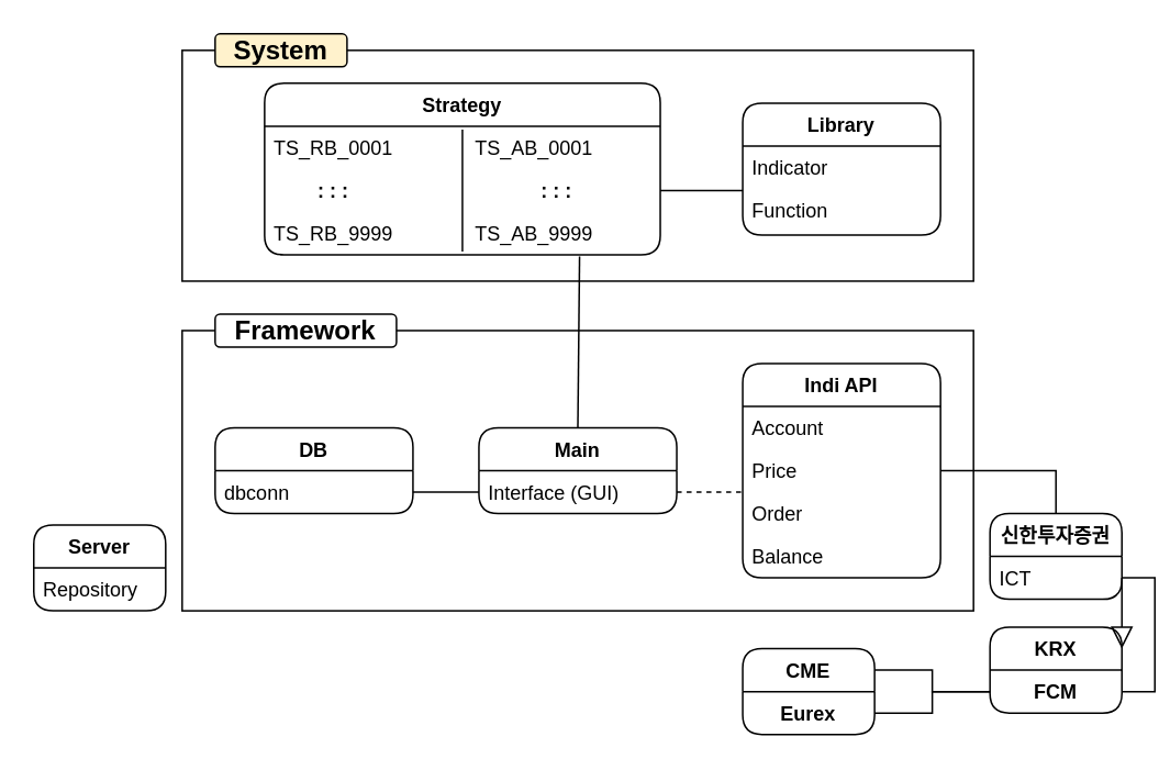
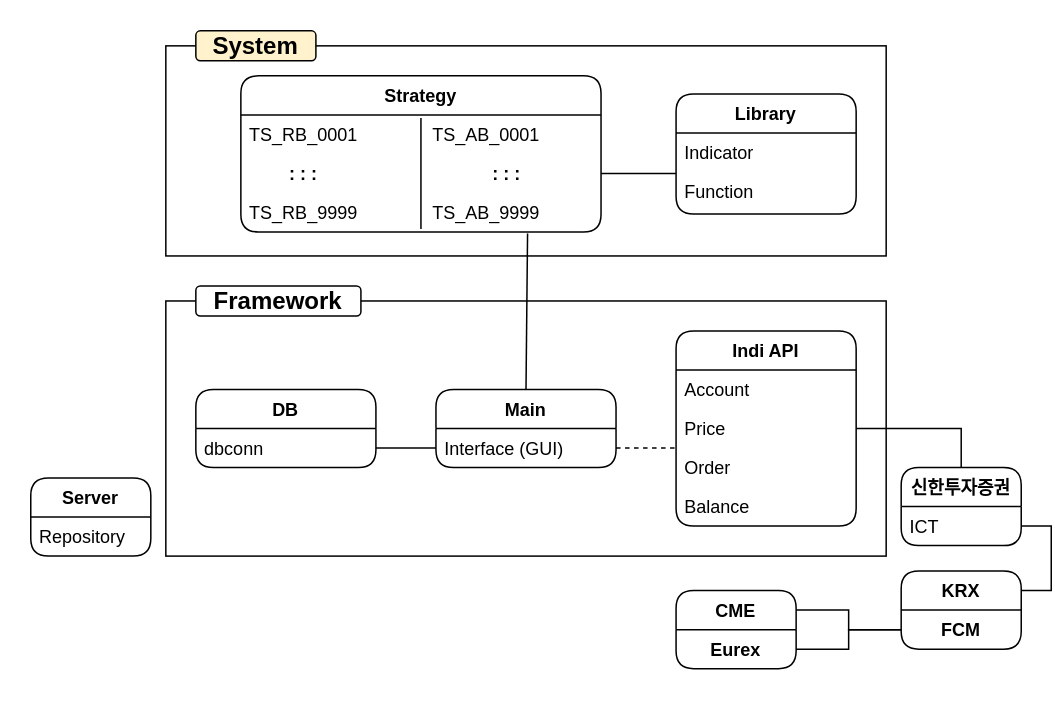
  <mxCell id="0" />
  <mxCell id="1" parent="0" />
  <mxCell id="2" value="" style="rounded=0;whiteSpace=wrap;html=1;fontSize=16;" vertex="1" parent="1"><mxGeometry x="110" y="30" width="480" height="140" as="geometry" /></mxCell>
  <mxCell id="3" value="" style="rounded=0;whiteSpace=wrap;html=1;fontSize=16;" vertex="1" parent="1"><mxGeometry x="110" y="200" width="480" height="170" as="geometry" /></mxCell>
  <mxCell id="4" value="" style="rounded=0;orthogonalLoop=1;jettySize=auto;html=1;fontSize=12;endArrow=none;startSize=14;endSize=14;entryX=0.5;entryY=0;entryDx=0;entryDy=0;exitX=0.796;exitY=1.038;exitDx=0;exitDy=0;exitPerimeter=0;endFill=0;" edge="1" parent="1" source="25" target="13"><mxGeometry relative="1" as="geometry" /></mxCell>
  <mxCell id="5" value="Indi API" style="swimlane;fontStyle=1;align=center;verticalAlign=top;childLayout=stackLayout;horizontal=1;startSize=26;horizontalStack=0;resizeParent=1;resizeLast=0;collapsible=1;marginBottom=0;rounded=1;shadow=0;strokeWidth=1;" parent="1" vertex="1"><mxGeometry x="450" y="220" width="120" height="130" as="geometry"><mxRectangle x="480" y="360" width="120" height="26" as="alternateBounds" /></mxGeometry></mxCell>
  <mxCell id="6" value="Account" style="text;align=left;verticalAlign=top;spacingLeft=4;spacingRight=4;overflow=hidden;rotatable=0;points=[[0,0.5],[1,0.5]];portConstraint=eastwest;rounded=1;" parent="5" vertex="1"><mxGeometry y="26" width="120" height="26" as="geometry" /></mxCell>
  <mxCell id="7" value="Price" style="text;align=left;verticalAlign=top;spacingLeft=4;spacingRight=4;overflow=hidden;rotatable=0;points=[[0,0.5],[1,0.5]];portConstraint=eastwest;rounded=1;shadow=0;html=0;" parent="5" vertex="1"><mxGeometry y="52" width="120" height="26" as="geometry" /></mxCell>
  <mxCell id="8" value="Order" style="text;align=left;verticalAlign=top;spacingLeft=4;spacingRight=4;overflow=hidden;rotatable=0;points=[[0,0.5],[1,0.5]];portConstraint=eastwest;rounded=1;shadow=0;html=0;" parent="5" vertex="1"><mxGeometry y="78" width="120" height="26" as="geometry" /></mxCell>
  <mxCell id="9" value="Balance" style="text;align=left;verticalAlign=top;spacingLeft=4;spacingRight=4;overflow=hidden;rotatable=0;points=[[0,0.5],[1,0.5]];portConstraint=eastwest;rounded=1;" parent="5" vertex="1"><mxGeometry y="104" width="120" height="26" as="geometry" /></mxCell>
  <mxCell id="10" value="DB" style="swimlane;fontStyle=1;align=center;verticalAlign=top;childLayout=stackLayout;horizontal=1;startSize=26;horizontalStack=0;resizeParent=1;resizeLast=0;collapsible=1;marginBottom=0;rounded=1;shadow=0;strokeWidth=1;" parent="1" vertex="1"><mxGeometry x="130" y="259" width="120" height="52" as="geometry"><mxRectangle x="160" y="359" width="120" height="26" as="alternateBounds" /></mxGeometry></mxCell>
  <mxCell id="11" value="dbconn" style="text;align=left;verticalAlign=top;spacingLeft=4;spacingRight=4;overflow=hidden;rotatable=0;points=[[0,0.5],[1,0.5]];portConstraint=eastwest;rounded=1;" parent="10" vertex="1"><mxGeometry y="26" width="120" height="26" as="geometry" /></mxCell>
  <mxCell id="12" value="" style="endArrow=none;endSize=10;endFill=0;shadow=0;strokeWidth=1;rounded=1;edgeStyle=elbowEdgeStyle;elbow=vertical;exitX=0;exitY=0.5;exitDx=0;exitDy=0;entryX=1;entryY=0.5;entryDx=0;entryDy=0;" parent="1" source="14" target="11" edge="1"><mxGeometry width="160" relative="1" as="geometry"><mxPoint x="290" y="320" as="sourcePoint" /><mxPoint x="250" y="290" as="targetPoint" /><Array as="points" /></mxGeometry></mxCell>
  <mxCell id="13" value="Main" style="swimlane;fontStyle=1;align=center;verticalAlign=top;childLayout=stackLayout;horizontal=1;startSize=26;horizontalStack=0;resizeParent=1;resizeLast=0;collapsible=1;marginBottom=0;rounded=1;shadow=0;strokeWidth=1;swimlaneLine=1;" parent="1" vertex="1"><mxGeometry x="290" y="259" width="120" height="52" as="geometry"><mxRectangle x="320" y="360" width="120" height="26" as="alternateBounds" /></mxGeometry></mxCell>
  <mxCell id="14" value="Interface (GUI)" style="text;align=left;verticalAlign=top;spacingLeft=4;spacingRight=4;overflow=hidden;rotatable=0;points=[[0,0.5],[1,0.5]];portConstraint=eastwest;rounded=1;" parent="13" vertex="1"><mxGeometry y="26" width="120" height="26" as="geometry" /></mxCell>
  <mxCell id="15" value="" style="endArrow=none;endSize=10;endFill=0;shadow=0;strokeWidth=1;rounded=1;edgeStyle=elbowEdgeStyle;elbow=vertical;exitX=1;exitY=0.5;exitDx=0;exitDy=0;dashed=1;" parent="1" source="14" target="5" edge="1"><mxGeometry width="160" relative="1" as="geometry"><mxPoint x="180" y="233" as="sourcePoint" /><mxPoint x="280" y="131" as="targetPoint" /></mxGeometry></mxCell>
  <mxCell id="16" value="Library" style="swimlane;fontStyle=1;align=center;verticalAlign=top;childLayout=stackLayout;horizontal=1;startSize=26;horizontalStack=0;resizeParent=1;resizeLast=0;collapsible=1;marginBottom=0;rounded=1;shadow=0;strokeWidth=1;" vertex="1" parent="1"><mxGeometry x="450" y="62" width="120" height="80" as="geometry"><mxRectangle x="480" y="120" width="120" height="26" as="alternateBounds" /></mxGeometry></mxCell>
  <mxCell id="17" value="Indicator" style="text;align=left;verticalAlign=top;spacingLeft=4;spacingRight=4;overflow=hidden;rotatable=0;points=[[0,0.5],[1,0.5]];portConstraint=eastwest;rounded=1;" vertex="1" parent="16"><mxGeometry y="26" width="120" height="26" as="geometry" /></mxCell>
  <mxCell id="18" value="Function" style="text;align=left;verticalAlign=top;spacingLeft=4;spacingRight=4;overflow=hidden;rotatable=0;points=[[0,0.5],[1,0.5]];portConstraint=eastwest;rounded=1;shadow=0;html=0;fontStyle=0" vertex="1" parent="16"><mxGeometry y="52" width="120" height="26" as="geometry" /></mxCell>
  <mxCell id="19" value="Server" style="swimlane;fontStyle=1;align=center;verticalAlign=top;childLayout=stackLayout;horizontal=1;startSize=26;horizontalStack=0;resizeParent=1;resizeLast=0;collapsible=1;marginBottom=0;rounded=1;shadow=0;strokeWidth=1;" vertex="1" parent="1"><mxGeometry x="20" y="318" width="80" height="52" as="geometry"><mxRectangle x="40" y="458" width="80" height="26" as="alternateBounds" /></mxGeometry></mxCell>
  <mxCell id="20" value="Repository" style="text;align=left;verticalAlign=top;spacingLeft=4;spacingRight=4;overflow=hidden;rotatable=0;points=[[0,0.5],[1,0.5]];portConstraint=eastwest;rounded=1;" vertex="1" parent="19"><mxGeometry y="26" width="80" height="26" as="geometry" /></mxCell>
  <mxCell id="21" value="" style="group" vertex="1" connectable="0" parent="1"><mxGeometry x="160" y="50" width="240" height="104" as="geometry" /></mxCell>
  <mxCell id="22" value="Strategy" style="swimlane;fontStyle=1;align=center;verticalAlign=top;childLayout=stackLayout;horizontal=1;startSize=26;horizontalStack=0;resizeParent=1;resizeLast=0;collapsible=1;marginBottom=0;rounded=1;shadow=0;strokeWidth=1;" parent="21" vertex="1"><mxGeometry width="240" height="104" as="geometry"><mxRectangle x="160" y="190" width="240" height="26" as="alternateBounds" /></mxGeometry></mxCell>
  <mxCell id="23" value="TS_RB_0001               TS_AB_0001" style="text;align=left;verticalAlign=top;spacingLeft=4;spacingRight=4;overflow=hidden;rotatable=0;points=[[0,0.5],[1,0.5]];portConstraint=eastwest;rounded=1;" parent="22" vertex="1"><mxGeometry y="26" width="240" height="26" as="geometry" /></mxCell>
  <mxCell id="24" value="        : : :                                   : : :" style="text;align=left;verticalAlign=top;spacingLeft=4;spacingRight=4;overflow=hidden;rotatable=0;points=[[0,0.5],[1,0.5]];portConstraint=eastwest;rounded=1;shadow=0;html=0;fontStyle=1" parent="22" vertex="1"><mxGeometry y="52" width="240" height="26" as="geometry" /></mxCell>
  <mxCell id="25" value="TS_RB_9999               TS_AB_9999" style="text;align=left;verticalAlign=top;spacingLeft=4;spacingRight=4;overflow=hidden;rotatable=0;points=[[0,0.5],[1,0.5]];portConstraint=eastwest;rounded=1;shadow=0;html=0;" parent="22" vertex="1"><mxGeometry y="78" width="240" height="26" as="geometry" /></mxCell>
  <mxCell id="26" value="" style="line;html=1;strokeWidth=1;align=left;verticalAlign=middle;spacingTop=-1;spacingLeft=3;spacingRight=3;rotatable=0;labelPosition=right;points=[];portConstraint=eastwest;rounded=1;direction=south;" vertex="1" parent="21"><mxGeometry y="28" width="240" height="74" as="geometry" /></mxCell>
  <mxCell id="27" value="&lt;b&gt;Framework&lt;/b&gt;" style="rounded=1;whiteSpace=wrap;html=1;fontSize=16;" vertex="1" parent="1"><mxGeometry x="130" y="190" width="110" height="20" as="geometry" /></mxCell>
  <mxCell id="28" value="&lt;b&gt;System&lt;/b&gt;" style="rounded=1;whiteSpace=wrap;html=1;fontSize=16;fillColor=#fff2cc;" vertex="1" parent="1"><mxGeometry x="130" y="20" width="80" height="20" as="geometry" /></mxCell>
  <mxCell id="29" style="edgeStyle=none;rounded=0;orthogonalLoop=1;jettySize=auto;html=1;exitX=1;exitY=0.5;exitDx=0;exitDy=0;entryX=0;entryY=1.038;entryDx=0;entryDy=0;fontSize=12;endArrow=none;endFill=0;startSize=14;endSize=11;entryPerimeter=0;" edge="1" parent="1" source="24" target="17"><mxGeometry relative="1" as="geometry" /></mxCell>
  <mxCell id="30" value="신한투자증권" style="swimlane;fontStyle=1;align=center;verticalAlign=top;childLayout=stackLayout;horizontal=1;startSize=26;horizontalStack=0;resizeParent=1;resizeLast=0;collapsible=1;marginBottom=0;rounded=1;shadow=0;strokeWidth=1;" vertex="1" parent="1"><mxGeometry x="600" y="311" width="80" height="52" as="geometry"><mxRectangle x="500" y="520" width="80" height="26" as="alternateBounds" /></mxGeometry></mxCell>
  <mxCell id="31" value="ICT" style="text;align=left;verticalAlign=top;spacingLeft=4;spacingRight=4;overflow=hidden;rotatable=0;points=[[0,0.5],[1,0.5]];portConstraint=eastwest;rounded=1;" vertex="1" parent="30"><mxGeometry y="26" width="80" height="26" as="geometry" /></mxCell>
  <mxCell id="32" value="KRX" style="swimlane;fontStyle=1;align=center;verticalAlign=top;childLayout=stackLayout;horizontal=1;startSize=26;horizontalStack=0;resizeParent=1;resizeLast=0;collapsible=1;marginBottom=0;rounded=1;shadow=0;strokeWidth=1;" vertex="1" parent="1"><mxGeometry x="600" y="380" width="80" height="52" as="geometry"><mxRectangle x="630" y="533" width="80" height="26" as="alternateBounds" /></mxGeometry></mxCell>
  <mxCell id="33" value="FCM" style="text;align=center;verticalAlign=top;spacingLeft=4;spacingRight=4;overflow=hidden;rotatable=0;points=[[0,0.5],[1,0.5]];portConstraint=eastwest;rounded=1;fontStyle=1" vertex="1" parent="32"><mxGeometry y="26" width="80" height="26" as="geometry" /></mxCell>
- <mxCell id="34" style="edgeStyle=orthogonalEdgeStyle;rounded=0;orthogonalLoop=1;jettySize=auto;html=1;exitX=1;exitY=0.5;exitDx=0;exitDy=0;entryX=1;entryY=0.25;entryDx=0;entryDy=0;fontSize=12;endArrow=block;endFill=0;startSize=14;endSize=11;" edge="1" parent="1" source="31" target="32"><mxGeometry relative="1" as="geometry" /></mxCell>
+ <mxCell id="34" style="edgeStyle=orthogonalEdgeStyle;rounded=0;orthogonalLoop=1;jettySize=auto;html=1;exitX=1;exitY=0.5;exitDx=0;exitDy=0;entryX=1;entryY=0.25;entryDx=0;entryDy=0;fontSize=12;endArrow=none;endFill=0;startSize=14;endSize=11;" edge="1" parent="1" source="31" target="32"><mxGeometry relative="1" as="geometry" /></mxCell>
  <mxCell id="35" style="edgeStyle=orthogonalEdgeStyle;rounded=0;orthogonalLoop=1;jettySize=auto;html=1;exitX=1;exitY=0.25;exitDx=0;exitDy=0;entryX=0;entryY=0.5;entryDx=0;entryDy=0;fontSize=12;endArrow=none;endFill=0;startSize=14;endSize=11;" edge="1" parent="1" source="36" target="33"><mxGeometry relative="1" as="geometry" /></mxCell>
  <mxCell id="36" value="CME" style="swimlane;fontStyle=1;align=center;verticalAlign=top;childLayout=stackLayout;horizontal=1;startSize=26;horizontalStack=0;resizeParent=1;resizeLast=0;collapsible=1;marginBottom=0;rounded=1;shadow=0;strokeWidth=1;" vertex="1" parent="1"><mxGeometry x="450" y="393" width="80" height="52" as="geometry"><mxRectangle x="500" y="520" width="80" height="26" as="alternateBounds" /></mxGeometry></mxCell>
  <mxCell id="37" value="Eurex" style="text;align=center;verticalAlign=top;spacingLeft=4;spacingRight=4;overflow=hidden;rotatable=0;points=[[0,0.5],[1,0.5]];portConstraint=eastwest;rounded=1;fontStyle=1" vertex="1" parent="36"><mxGeometry y="26" width="80" height="26" as="geometry" /></mxCell>
  <mxCell id="38" style="edgeStyle=orthogonalEdgeStyle;orthogonalLoop=1;jettySize=auto;html=1;exitX=1;exitY=0.5;exitDx=0;exitDy=0;entryX=0.5;entryY=0;entryDx=0;entryDy=0;fontSize=12;endArrow=none;endFill=0;startSize=14;endSize=11;rounded=0;" edge="1" parent="1" source="7" target="30"><mxGeometry relative="1" as="geometry" /></mxCell>
- <mxCell id="39" style="edgeStyle=orthogonalEdgeStyle;rounded=0;orthogonalLoop=1;jettySize=auto;html=1;exitX=1;exitY=0.5;exitDx=0;exitDy=0;entryX=1;entryY=0.5;entryDx=0;entryDy=0;fontSize=12;endArrow=none;endFill=0;startSize=14;endSize=11;" edge="1" parent="1" source="31" target="33"><mxGeometry relative="1" as="geometry"><mxPoint x="690" y="360" as="sourcePoint" /><mxPoint x="690" y="403" as="targetPoint" /></mxGeometry></mxCell>
  <mxCell id="40" style="edgeStyle=orthogonalEdgeStyle;rounded=0;orthogonalLoop=1;jettySize=auto;html=1;exitX=1;exitY=0.5;exitDx=0;exitDy=0;fontSize=12;endArrow=none;endFill=0;startSize=14;endSize=11;entryX=0;entryY=0.5;entryDx=0;entryDy=0;" edge="1" parent="1" source="37" target="33"><mxGeometry relative="1" as="geometry"><mxPoint x="600" y="416" as="sourcePoint" /><mxPoint x="600" y="420" as="targetPoint" /></mxGeometry></mxCell>
